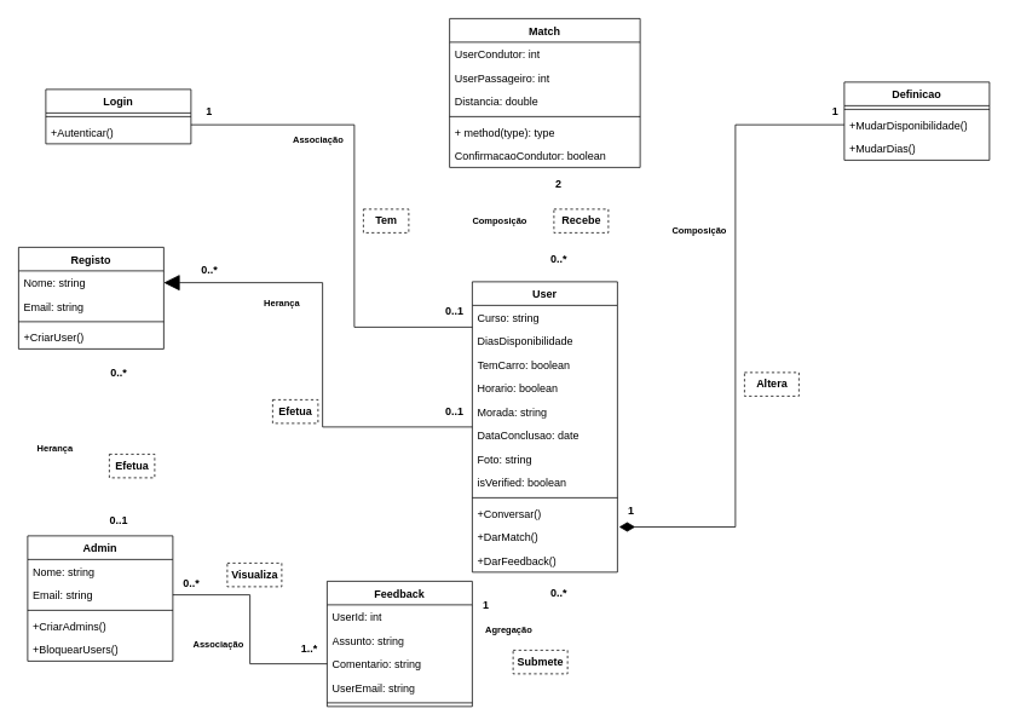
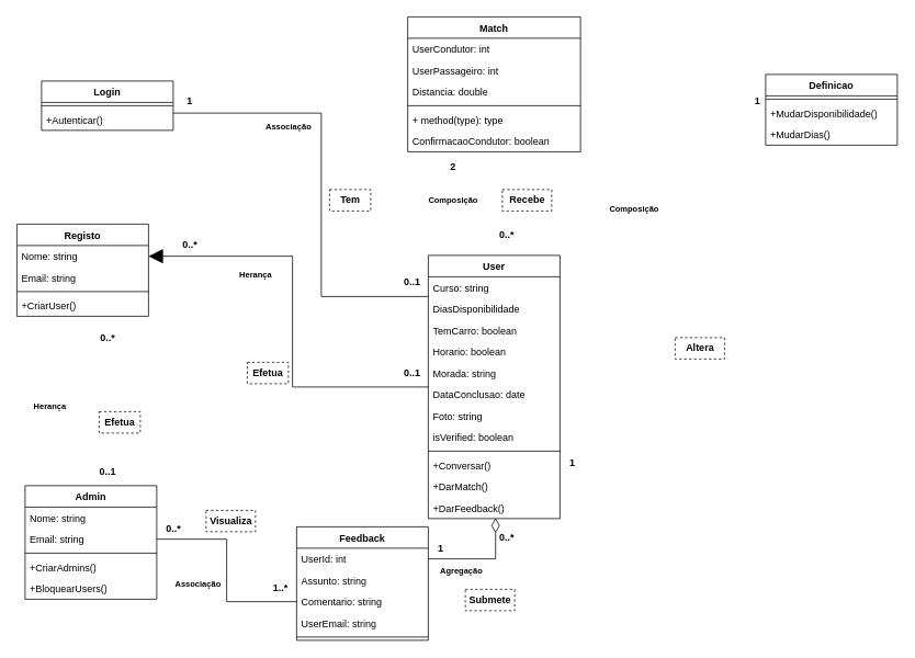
  <mxCell id="0" />
  <mxCell id="1" parent="0" />
  <mxCell id="2" value="Registo" style="swimlane;fontStyle=1;align=center;verticalAlign=top;childLayout=stackLayout;horizontal=1;startSize=26;horizontalStack=0;resizeParent=1;resizeParentMax=0;resizeLast=0;collapsible=1;marginBottom=0;whiteSpace=wrap;html=1;" vertex="1" parent="1"><mxGeometry x="20" y="272" width="160" height="112" as="geometry" /></mxCell>
  <mxCell id="3" value="Nome: string" style="text;strokeColor=none;fillColor=none;align=left;verticalAlign=top;spacingLeft=4;spacingRight=4;overflow=hidden;rotatable=0;points=[[0,0.5],[1,0.5]];portConstraint=eastwest;whiteSpace=wrap;html=1;" vertex="1" parent="2"><mxGeometry y="26" width="160" height="26" as="geometry" /></mxCell>
  <mxCell id="4" value="Email: string" style="text;strokeColor=none;fillColor=none;align=left;verticalAlign=top;spacingLeft=4;spacingRight=4;overflow=hidden;rotatable=0;points=[[0,0.5],[1,0.5]];portConstraint=eastwest;whiteSpace=wrap;html=1;" vertex="1" parent="2"><mxGeometry y="52" width="160" height="26" as="geometry" /></mxCell>
  <mxCell id="5" value="" style="line;strokeWidth=1;fillColor=none;align=left;verticalAlign=middle;spacingTop=-1;spacingLeft=3;spacingRight=3;rotatable=0;labelPosition=right;points=[];portConstraint=eastwest;strokeColor=inherit;" vertex="1" parent="2"><mxGeometry y="78" width="160" height="8" as="geometry" /></mxCell>
  <mxCell id="6" value="+CriarUser()" style="text;strokeColor=none;fillColor=none;align=left;verticalAlign=top;spacingLeft=4;spacingRight=4;overflow=hidden;rotatable=0;points=[[0,0.5],[1,0.5]];portConstraint=eastwest;whiteSpace=wrap;html=1;" vertex="1" parent="2"><mxGeometry y="86" width="160" height="26" as="geometry" /></mxCell>
  <mxCell id="7" value="Login" style="swimlane;fontStyle=1;align=center;verticalAlign=top;childLayout=stackLayout;horizontal=1;startSize=26;horizontalStack=0;resizeParent=1;resizeParentMax=0;resizeLast=0;collapsible=1;marginBottom=0;whiteSpace=wrap;html=1;" vertex="1" parent="1"><mxGeometry x="50" y="98" width="160" height="60" as="geometry" /></mxCell>
  <mxCell id="8" value="" style="line;strokeWidth=1;fillColor=none;align=left;verticalAlign=middle;spacingTop=-1;spacingLeft=3;spacingRight=3;rotatable=0;labelPosition=right;points=[];portConstraint=eastwest;strokeColor=inherit;" vertex="1" parent="7"><mxGeometry y="26" width="160" height="8" as="geometry" /></mxCell>
  <mxCell id="9" value="+Autenticar()" style="text;strokeColor=none;fillColor=none;align=left;verticalAlign=top;spacingLeft=4;spacingRight=4;overflow=hidden;rotatable=0;points=[[0,0.5],[1,0.5]];portConstraint=eastwest;whiteSpace=wrap;html=1;" vertex="1" parent="7"><mxGeometry y="34" width="160" height="26" as="geometry" /></mxCell>
  <mxCell id="10" style="edgeStyle=orthogonalEdgeStyle;rounded=0;orthogonalLoop=1;jettySize=auto;html=1;entryX=1;entryY=0.5;entryDx=0;entryDy=0;endArrow=block;endFill=1;strokeWidth=1;jumpSize=10;endSize=15;" edge="1" parent="1" source="11" target="3"><mxGeometry relative="1" as="geometry"><mxPoint x="180" y="415" as="targetPoint" /></mxGeometry></mxCell>
  <mxCell id="11" value="User" style="swimlane;fontStyle=1;align=center;verticalAlign=top;childLayout=stackLayout;horizontal=1;startSize=26;horizontalStack=0;resizeParent=1;resizeParentMax=0;resizeLast=0;collapsible=1;marginBottom=0;whiteSpace=wrap;html=1;" vertex="1" parent="1"><mxGeometry x="520" y="310" width="160" height="320" as="geometry" /></mxCell>
  <mxCell id="12" value="Curso: string" style="text;strokeColor=none;fillColor=none;align=left;verticalAlign=top;spacingLeft=4;spacingRight=4;overflow=hidden;rotatable=0;points=[[0,0.5],[1,0.5]];portConstraint=eastwest;whiteSpace=wrap;html=1;" vertex="1" parent="11"><mxGeometry y="26" width="160" height="26" as="geometry" /></mxCell>
  <mxCell id="13" value="DiasDisponibilidade" style="text;strokeColor=none;fillColor=none;align=left;verticalAlign=top;spacingLeft=4;spacingRight=4;overflow=hidden;rotatable=0;points=[[0,0.5],[1,0.5]];portConstraint=eastwest;whiteSpace=wrap;html=1;" vertex="1" parent="11"><mxGeometry y="52" width="160" height="26" as="geometry" /></mxCell>
  <mxCell id="14" value="TemCarro: boolean" style="text;strokeColor=none;fillColor=none;align=left;verticalAlign=top;spacingLeft=4;spacingRight=4;overflow=hidden;rotatable=0;points=[[0,0.5],[1,0.5]];portConstraint=eastwest;whiteSpace=wrap;html=1;" vertex="1" parent="11"><mxGeometry y="78" width="160" height="26" as="geometry" /></mxCell>
  <mxCell id="15" value="Horario: boo&lt;span style=&quot;background-color: transparent; color: light-dark(rgb(0, 0, 0), rgb(255, 255, 255));&quot;&gt;lean&lt;/span&gt;" style="text;strokeColor=none;fillColor=none;align=left;verticalAlign=top;spacingLeft=4;spacingRight=4;overflow=hidden;rotatable=0;points=[[0,0.5],[1,0.5]];portConstraint=eastwest;whiteSpace=wrap;html=1;" vertex="1" parent="11"><mxGeometry y="104" width="160" height="26" as="geometry" /></mxCell>
  <mxCell id="16" value="Morada: string" style="text;strokeColor=none;fillColor=none;align=left;verticalAlign=top;spacingLeft=4;spacingRight=4;overflow=hidden;rotatable=0;points=[[0,0.5],[1,0.5]];portConstraint=eastwest;whiteSpace=wrap;html=1;" vertex="1" parent="11"><mxGeometry y="130" width="160" height="26" as="geometry" /></mxCell>
  <mxCell id="17" value="DataConclusao: date" style="text;strokeColor=none;fillColor=none;align=left;verticalAlign=top;spacingLeft=4;spacingRight=4;overflow=hidden;rotatable=0;points=[[0,0.5],[1,0.5]];portConstraint=eastwest;whiteSpace=wrap;html=1;" vertex="1" parent="11"><mxGeometry y="156" width="160" height="26" as="geometry" /></mxCell>
  <mxCell id="18" value="Foto: string" style="text;strokeColor=none;fillColor=none;align=left;verticalAlign=top;spacingLeft=4;spacingRight=4;overflow=hidden;rotatable=0;points=[[0,0.5],[1,0.5]];portConstraint=eastwest;whiteSpace=wrap;html=1;" vertex="1" parent="11"><mxGeometry y="182" width="160" height="26" as="geometry" /></mxCell>
  <mxCell id="19" value="isVerified: boolean" style="text;strokeColor=none;fillColor=none;align=left;verticalAlign=top;spacingLeft=4;spacingRight=4;overflow=hidden;rotatable=0;points=[[0,0.5],[1,0.5]];portConstraint=eastwest;whiteSpace=wrap;html=1;" vertex="1" parent="11"><mxGeometry y="208" width="160" height="26" as="geometry" /></mxCell>
  <mxCell id="20" value="" style="line;strokeWidth=1;fillColor=none;align=left;verticalAlign=middle;spacingTop=-1;spacingLeft=3;spacingRight=3;rotatable=0;labelPosition=right;points=[];portConstraint=eastwest;strokeColor=inherit;" vertex="1" parent="11"><mxGeometry y="234" width="160" height="8" as="geometry" /></mxCell>
  <mxCell id="21" value="+Conversar()" style="text;strokeColor=none;fillColor=none;align=left;verticalAlign=top;spacingLeft=4;spacingRight=4;overflow=hidden;rotatable=0;points=[[0,0.5],[1,0.5]];portConstraint=eastwest;whiteSpace=wrap;html=1;" vertex="1" parent="11"><mxGeometry y="242" width="160" height="26" as="geometry" /></mxCell>
  <mxCell id="22" value="+DarMatch()" style="text;strokeColor=none;fillColor=none;align=left;verticalAlign=top;spacingLeft=4;spacingRight=4;overflow=hidden;rotatable=0;points=[[0,0.5],[1,0.5]];portConstraint=eastwest;whiteSpace=wrap;html=1;" vertex="1" parent="11"><mxGeometry y="268" width="160" height="26" as="geometry" /></mxCell>
  <mxCell id="23" value="+DarFeedback()" style="text;strokeColor=none;fillColor=none;align=left;verticalAlign=top;spacingLeft=4;spacingRight=4;overflow=hidden;rotatable=0;points=[[0,0.5],[1,0.5]];portConstraint=eastwest;whiteSpace=wrap;html=1;" vertex="1" parent="11"><mxGeometry y="294" width="160" height="26" as="geometry" /></mxCell>
  <mxCell id="24" style="rounded=0;orthogonalLoop=1;jettySize=auto;html=1;endArrow=none;startFill=0;exitX=1;exitY=0.5;exitDx=0;exitDy=0;edgeStyle=orthogonalEdgeStyle;" edge="1" parent="1" target="12"><mxGeometry relative="1" as="geometry"><mxPoint x="210" y="137" as="sourcePoint" /><Array as="points"><mxPoint x="390" y="137" /><mxPoint x="390" y="360" /></Array></mxGeometry></mxCell>
  <mxCell id="25" value="Admin" style="swimlane;fontStyle=1;align=center;verticalAlign=top;childLayout=stackLayout;horizontal=1;startSize=26;horizontalStack=0;resizeParent=1;resizeParentMax=0;resizeLast=0;collapsible=1;marginBottom=0;whiteSpace=wrap;html=1;" vertex="1" parent="1"><mxGeometry x="30" y="590" width="160" height="138" as="geometry" /></mxCell>
  <mxCell id="26" value="Nome: string" style="text;strokeColor=none;fillColor=none;align=left;verticalAlign=top;spacingLeft=4;spacingRight=4;overflow=hidden;rotatable=0;points=[[0,0.5],[1,0.5]];portConstraint=eastwest;whiteSpace=wrap;html=1;" vertex="1" parent="25"><mxGeometry y="26" width="160" height="26" as="geometry" /></mxCell>
  <mxCell id="27" value="Email: string" style="text;strokeColor=none;fillColor=none;align=left;verticalAlign=top;spacingLeft=4;spacingRight=4;overflow=hidden;rotatable=0;points=[[0,0.5],[1,0.5]];portConstraint=eastwest;whiteSpace=wrap;html=1;" vertex="1" parent="25"><mxGeometry y="52" width="160" height="26" as="geometry" /></mxCell>
  <mxCell id="28" value="" style="line;strokeWidth=1;fillColor=none;align=left;verticalAlign=middle;spacingTop=-1;spacingLeft=3;spacingRight=3;rotatable=0;labelPosition=right;points=[];portConstraint=eastwest;strokeColor=inherit;" vertex="1" parent="25"><mxGeometry y="78" width="160" height="8" as="geometry" /></mxCell>
  <mxCell id="29" value="+CriarAdmins()" style="text;strokeColor=none;fillColor=none;align=left;verticalAlign=top;spacingLeft=4;spacingRight=4;overflow=hidden;rotatable=0;points=[[0,0.5],[1,0.5]];portConstraint=eastwest;whiteSpace=wrap;html=1;" vertex="1" parent="25"><mxGeometry y="86" width="160" height="26" as="geometry" /></mxCell>
  <mxCell id="30" value="+BloquearUsers()" style="text;strokeColor=none;fillColor=none;align=left;verticalAlign=top;spacingLeft=4;spacingRight=4;overflow=hidden;rotatable=0;points=[[0,0.5],[1,0.5]];portConstraint=eastwest;whiteSpace=wrap;html=1;" vertex="1" parent="25"><mxGeometry y="112" width="160" height="26" as="geometry" /></mxCell>
  <mxCell id="31" value="Feedback" style="swimlane;fontStyle=1;align=center;verticalAlign=top;childLayout=stackLayout;horizontal=1;startSize=26;horizontalStack=0;resizeParent=1;resizeParentMax=0;resizeLast=0;collapsible=1;marginBottom=0;whiteSpace=wrap;html=1;" vertex="1" parent="1"><mxGeometry x="360" y="640" width="160" height="138" as="geometry" /></mxCell>
  <mxCell id="32" value="UserId: int" style="text;strokeColor=none;fillColor=none;align=left;verticalAlign=top;spacingLeft=4;spacingRight=4;overflow=hidden;rotatable=0;points=[[0,0.5],[1,0.5]];portConstraint=eastwest;whiteSpace=wrap;html=1;" vertex="1" parent="31"><mxGeometry y="26" width="160" height="26" as="geometry" /></mxCell>
  <mxCell id="33" value="Assunto: string" style="text;strokeColor=none;fillColor=none;align=left;verticalAlign=top;spacingLeft=4;spacingRight=4;overflow=hidden;rotatable=0;points=[[0,0.5],[1,0.5]];portConstraint=eastwest;whiteSpace=wrap;html=1;" vertex="1" parent="31"><mxGeometry y="52" width="160" height="26" as="geometry" /></mxCell>
  <mxCell id="34" value="Comentario: string" style="text;strokeColor=none;fillColor=none;align=left;verticalAlign=top;spacingLeft=4;spacingRight=4;overflow=hidden;rotatable=0;points=[[0,0.5],[1,0.5]];portConstraint=eastwest;whiteSpace=wrap;html=1;" vertex="1" parent="31"><mxGeometry y="78" width="160" height="26" as="geometry" /></mxCell>
  <mxCell id="35" value="UserEmail: string" style="text;strokeColor=none;fillColor=none;align=left;verticalAlign=top;spacingLeft=4;spacingRight=4;overflow=hidden;rotatable=0;points=[[0,0.5],[1,0.5]];portConstraint=eastwest;whiteSpace=wrap;html=1;" vertex="1" parent="31"><mxGeometry y="104" width="160" height="26" as="geometry" /></mxCell>
  <mxCell id="36" value="" style="line;strokeWidth=1;fillColor=none;align=left;verticalAlign=middle;spacingTop=-1;spacingLeft=3;spacingRight=3;rotatable=0;labelPosition=right;points=[];portConstraint=eastwest;strokeColor=inherit;" vertex="1" parent="31"><mxGeometry y="130" width="160" height="8" as="geometry" /></mxCell>
+ <mxCell id="37" style="rounded=0;orthogonalLoop=1;jettySize=auto;html=1;exitX=1;exitY=0.5;exitDx=0;exitDy=0;endArrow=diamondThin;endFill=0;strokeWidth=1;jumpSize=10;endSize=15;edgeStyle=orthogonalEdgeStyle;entryX=0.511;entryY=0.98;entryDx=0;entryDy=0;entryPerimeter=0;" edge="1" parent="1" source="32" target="23"><mxGeometry relative="1" as="geometry" /></mxCell>
  <mxCell id="38" style="rounded=0;orthogonalLoop=1;jettySize=auto;html=1;exitX=0;exitY=0.5;exitDx=0;exitDy=0;endArrow=none;startFill=0;entryX=1;entryY=0.5;entryDx=0;entryDy=0;edgeStyle=orthogonalEdgeStyle;" edge="1" parent="1" source="34" target="27"><mxGeometry relative="1" as="geometry" /></mxCell>
  <mxCell id="39" value="Match" style="swimlane;fontStyle=1;align=center;verticalAlign=top;childLayout=stackLayout;horizontal=1;startSize=26;horizontalStack=0;resizeParent=1;resizeParentMax=0;resizeLast=0;collapsible=1;marginBottom=0;whiteSpace=wrap;html=1;" vertex="1" parent="1"><mxGeometry x="495" y="20" width="210" height="164" as="geometry" /></mxCell>
  <mxCell id="40" value="UserCondutor: int" style="text;strokeColor=none;fillColor=none;align=left;verticalAlign=top;spacingLeft=4;spacingRight=4;overflow=hidden;rotatable=0;points=[[0,0.5],[1,0.5]];portConstraint=eastwest;whiteSpace=wrap;html=1;" vertex="1" parent="39"><mxGeometry y="26" width="210" height="26" as="geometry" /></mxCell>
  <mxCell id="41" value="UserPassageiro: int" style="text;strokeColor=none;fillColor=none;align=left;verticalAlign=top;spacingLeft=4;spacingRight=4;overflow=hidden;rotatable=0;points=[[0,0.5],[1,0.5]];portConstraint=eastwest;whiteSpace=wrap;html=1;" vertex="1" parent="39"><mxGeometry y="52" width="210" height="26" as="geometry" /></mxCell>
  <mxCell id="42" value="Distancia: double" style="text;strokeColor=none;fillColor=none;align=left;verticalAlign=top;spacingLeft=4;spacingRight=4;overflow=hidden;rotatable=0;points=[[0,0.5],[1,0.5]];portConstraint=eastwest;whiteSpace=wrap;html=1;" vertex="1" parent="39"><mxGeometry y="78" width="210" height="26" as="geometry" /></mxCell>
  <mxCell id="43" value="" style="line;strokeWidth=1;fillColor=none;align=left;verticalAlign=middle;spacingTop=-1;spacingLeft=3;spacingRight=3;rotatable=0;labelPosition=right;points=[];portConstraint=eastwest;strokeColor=inherit;" vertex="1" parent="39"><mxGeometry y="104" width="210" height="8" as="geometry" /></mxCell>
  <mxCell id="44" value="+ method(type): type" style="text;strokeColor=none;fillColor=none;align=left;verticalAlign=top;spacingLeft=4;spacingRight=4;overflow=hidden;rotatable=0;points=[[0,0.5],[1,0.5]];portConstraint=eastwest;whiteSpace=wrap;html=1;" vertex="1" parent="39"><mxGeometry y="112" width="210" height="26" as="geometry" /></mxCell>
  <mxCell id="45" value="ConfirmacaoCondutor: boolean" style="text;strokeColor=none;fillColor=none;align=left;verticalAlign=top;spacingLeft=4;spacingRight=4;overflow=hidden;rotatable=0;points=[[0,0.5],[1,0.5]];portConstraint=eastwest;whiteSpace=wrap;html=1;" vertex="1" parent="39"><mxGeometry y="138" width="210" height="26" as="geometry" /></mxCell>
  <mxCell id="46" value="Definicao" style="swimlane;fontStyle=1;align=center;verticalAlign=top;childLayout=stackLayout;horizontal=1;startSize=26;horizontalStack=0;resizeParent=1;resizeParentMax=0;resizeLast=0;collapsible=1;marginBottom=0;whiteSpace=wrap;html=1;" vertex="1" parent="1"><mxGeometry x="930" y="90" width="160" height="86" as="geometry" /></mxCell>
  <mxCell id="47" value="" style="line;strokeWidth=1;fillColor=none;align=left;verticalAlign=middle;spacingTop=-1;spacingLeft=3;spacingRight=3;rotatable=0;labelPosition=right;points=[];portConstraint=eastwest;strokeColor=inherit;" vertex="1" parent="46"><mxGeometry y="26" width="160" height="8" as="geometry" /></mxCell>
  <mxCell id="48" value="+MudarDisponibilidade()" style="text;strokeColor=none;fillColor=none;align=left;verticalAlign=top;spacingLeft=4;spacingRight=4;overflow=hidden;rotatable=0;points=[[0,0.5],[1,0.5]];portConstraint=eastwest;whiteSpace=wrap;html=1;" vertex="1" parent="46"><mxGeometry y="34" width="160" height="26" as="geometry" /></mxCell>
  <mxCell id="49" value="+MudarDias()" style="text;strokeColor=none;fillColor=none;align=left;verticalAlign=top;spacingLeft=4;spacingRight=4;overflow=hidden;rotatable=0;points=[[0,0.5],[1,0.5]];portConstraint=eastwest;whiteSpace=wrap;html=1;" vertex="1" parent="46"><mxGeometry y="60" width="160" height="26" as="geometry" /></mxCell>
- <mxCell id="50" style="edgeStyle=orthogonalEdgeStyle;rounded=0;orthogonalLoop=1;jettySize=auto;html=1;exitX=0;exitY=0.5;exitDx=0;exitDy=0;entryX=1.011;entryY=0.084;entryDx=0;entryDy=0;entryPerimeter=0;endArrow=diamondThin;endFill=1;endSize=15;" edge="1" parent="1" source="48" target="22"><mxGeometry relative="1" as="geometry" /></mxCell>
  <mxCell id="51" value="Herança" style="text;align=center;fontStyle=1;verticalAlign=middle;spacingLeft=3;spacingRight=3;strokeColor=none;rotatable=0;points=[[0,0.5],[1,0.5]];portConstraint=eastwest;html=1;fontSize=10;" vertex="1" parent="1"><mxGeometry x="270" y="320" width="80" height="26" as="geometry" /></mxCell>
  <mxCell id="52" value="Associação" style="text;align=center;fontStyle=1;verticalAlign=middle;spacingLeft=3;spacingRight=3;strokeColor=none;rotatable=0;points=[[0,0.5],[1,0.5]];portConstraint=eastwest;html=1;dashed=1;dashPattern=1 2;fontSize=10;" vertex="1" parent="1"><mxGeometry x="310" y="140" width="80" height="26" as="geometry" /></mxCell>
  <mxCell id="53" value="Associação" style="text;align=center;fontStyle=1;verticalAlign=middle;spacingLeft=3;spacingRight=3;strokeColor=none;rotatable=0;points=[[0,0.5],[1,0.5]];portConstraint=eastwest;html=1;fontSize=10;" vertex="1" parent="1"><mxGeometry x="200" y="696" width="80" height="26" as="geometry" /></mxCell>
  <mxCell id="54" value="Agregação" style="text;align=center;fontStyle=1;verticalAlign=middle;spacingLeft=3;spacingRight=3;strokeColor=none;rotatable=0;points=[[0,0.5],[1,0.5]];portConstraint=eastwest;html=1;fontSize=10;" vertex="1" parent="1"><mxGeometry x="520" y="680" width="80" height="26" as="geometry" /></mxCell>
  <mxCell id="55" value="Composição" style="text;align=center;fontStyle=1;verticalAlign=middle;spacingLeft=3;spacingRight=3;strokeColor=none;rotatable=0;points=[[0,0.5],[1,0.5]];portConstraint=eastwest;html=1;fontSize=10;" vertex="1" parent="1"><mxGeometry x="730" y="240" width="80" height="26" as="geometry" /></mxCell>
  <mxCell id="56" value="Composição" style="text;align=center;fontStyle=1;verticalAlign=middle;spacingLeft=3;spacingRight=3;strokeColor=none;rotatable=0;points=[[0,0.5],[1,0.5]];portConstraint=eastwest;html=1;fontSize=10;" vertex="1" parent="1"><mxGeometry x="510" y="230" width="80" height="26" as="geometry" /></mxCell>
  <mxCell id="57" value="Herança" style="text;align=center;fontStyle=1;verticalAlign=middle;spacingLeft=3;spacingRight=3;strokeColor=none;rotatable=0;points=[[0,0.5],[1,0.5]];portConstraint=eastwest;html=1;fontSize=10;" vertex="1" parent="1"><mxGeometry x="20" y="480" width="80" height="26" as="geometry" /></mxCell>
  <mxCell id="58" value="0..1" style="text;align=center;fontStyle=1;verticalAlign=middle;spacingLeft=3;spacingRight=3;strokeColor=none;rotatable=0;points=[[0,0.5],[1,0.5]];portConstraint=eastwest;html=1;" vertex="1" parent="1"><mxGeometry x="460" y="440" width="80" height="26" as="geometry" /></mxCell>
  <mxCell id="59" value="0..*" style="text;align=center;fontStyle=1;verticalAlign=middle;spacingLeft=3;spacingRight=3;strokeColor=none;rotatable=0;points=[[0,0.5],[1,0.5]];portConstraint=eastwest;html=1;" vertex="1" parent="1"><mxGeometry x="190" y="284" width="80" height="26" as="geometry" /></mxCell>
  <mxCell id="60" value="0..*" style="text;align=center;fontStyle=1;verticalAlign=middle;spacingLeft=3;spacingRight=3;strokeColor=none;rotatable=0;points=[[0,0.5],[1,0.5]];portConstraint=eastwest;html=1;" vertex="1" parent="1"><mxGeometry x="90" y="398" width="80" height="26" as="geometry" /></mxCell>
  <mxCell id="61" value="0..1" style="text;align=center;fontStyle=1;verticalAlign=middle;spacingLeft=3;spacingRight=3;strokeColor=none;rotatable=0;points=[[0,0.5],[1,0.5]];portConstraint=eastwest;html=1;" vertex="1" parent="1"><mxGeometry x="90" y="560" width="80" height="26" as="geometry" /></mxCell>
  <mxCell id="62" value="0..*" style="text;align=center;fontStyle=1;verticalAlign=middle;spacingLeft=3;spacingRight=3;strokeColor=none;rotatable=0;points=[[0,0.5],[1,0.5]];portConstraint=eastwest;html=1;" vertex="1" parent="1"><mxGeometry x="170" y="630" width="80" height="26" as="geometry" /></mxCell>
  <mxCell id="63" value="1..*" style="text;align=center;fontStyle=1;verticalAlign=middle;spacingLeft=3;spacingRight=3;strokeColor=none;rotatable=0;points=[[0,0.5],[1,0.5]];portConstraint=eastwest;html=1;" vertex="1" parent="1"><mxGeometry x="300" y="702" width="80" height="26" as="geometry" /></mxCell>
  <mxCell id="64" value="0..*" style="text;align=center;fontStyle=1;verticalAlign=middle;spacingLeft=3;spacingRight=3;strokeColor=none;rotatable=0;points=[[0,0.5],[1,0.5]];portConstraint=eastwest;html=1;" vertex="1" parent="1"><mxGeometry x="575" y="640" width="80" height="26" as="geometry" /></mxCell>
  <mxCell id="65" value="1" style="text;align=center;fontStyle=1;verticalAlign=middle;spacingLeft=3;spacingRight=3;strokeColor=none;rotatable=0;points=[[0,0.5],[1,0.5]];portConstraint=eastwest;html=1;" vertex="1" parent="1"><mxGeometry x="495" y="654" width="80" height="26" as="geometry" /></mxCell>
  <mxCell id="66" value="1" style="text;align=center;fontStyle=1;verticalAlign=middle;spacingLeft=3;spacingRight=3;strokeColor=none;rotatable=0;points=[[0,0.5],[1,0.5]];portConstraint=eastwest;html=1;" vertex="1" parent="1"><mxGeometry x="655" y="550" width="80" height="26" as="geometry" /></mxCell>
  <mxCell id="67" value="1" style="text;align=center;fontStyle=1;verticalAlign=middle;spacingLeft=3;spacingRight=3;strokeColor=none;rotatable=0;points=[[0,0.5],[1,0.5]];portConstraint=eastwest;html=1;" vertex="1" parent="1"><mxGeometry x="880" y="110" width="80" height="26" as="geometry" /></mxCell>
- <mxCell id="68" value="2" style="text;align=center;fontStyle=1;verticalAlign=middle;spacingLeft=3;spacingRight=3;strokeColor=none;rotatable=0;points=[[0,0.5],[1,0.5]];portConstraint=eastwest;html=1;" vertex="1" parent="1"><mxGeometry x="575" y="190" width="80" height="26" as="geometry" /></mxCell>
+ <mxCell id="68" value="2" style="text;align=center;fontStyle=1;verticalAlign=middle;spacingLeft=3;spacingRight=3;strokeColor=none;rotatable=0;points=[[0,0.5],[1,0.5]];portConstraint=eastwest;html=1;" vertex="1" parent="1"><mxGeometry x="510" y="190" width="80" height="26" as="geometry" /></mxCell>
  <mxCell id="69" value="0..*" style="text;align=center;fontStyle=1;verticalAlign=middle;spacingLeft=3;spacingRight=3;strokeColor=none;rotatable=0;points=[[0,0.5],[1,0.5]];portConstraint=eastwest;html=1;" vertex="1" parent="1"><mxGeometry x="575" y="272" width="80" height="26" as="geometry" /></mxCell>
  <mxCell id="70" value="0..1" style="text;align=center;fontStyle=1;verticalAlign=middle;spacingLeft=3;spacingRight=3;strokeColor=none;rotatable=0;points=[[0,0.5],[1,0.5]];portConstraint=eastwest;html=1;" vertex="1" parent="1"><mxGeometry x="460" y="330" width="80" height="26" as="geometry" /></mxCell>
  <mxCell id="71" value="1" style="text;align=center;fontStyle=1;verticalAlign=middle;spacingLeft=3;spacingRight=3;strokeColor=none;rotatable=0;points=[[0,0.5],[1,0.5]];portConstraint=eastwest;html=1;" vertex="1" parent="1"><mxGeometry x="190" y="110" width="80" height="26" as="geometry" /></mxCell>
  <mxCell id="72" value="Tem" style="text;align=center;fontStyle=1;verticalAlign=middle;spacingLeft=3;spacingRight=3;strokeColor=default;rotatable=0;points=[[0,0.5],[1,0.5]];portConstraint=eastwest;html=1;dashed=1;" vertex="1" parent="1"><mxGeometry x="400" y="230" width="50" height="26" as="geometry" /></mxCell>
  <mxCell id="73" style="edgeStyle=orthogonalEdgeStyle;rounded=0;orthogonalLoop=1;jettySize=auto;html=1;exitX=1;exitY=0.5;exitDx=0;exitDy=0;" edge="1" parent="1" source="72" target="72"><mxGeometry relative="1" as="geometry" /></mxCell>
  <mxCell id="74" value="Efetua" style="text;align=center;fontStyle=1;verticalAlign=middle;spacingLeft=3;spacingRight=3;strokeColor=default;rotatable=0;points=[[0,0.5],[1,0.5]];portConstraint=eastwest;html=1;dashed=1;" vertex="1" parent="1"><mxGeometry x="300" y="440" width="50" height="26" as="geometry" /></mxCell>
  <mxCell id="75" value="Efetua" style="text;align=center;fontStyle=1;verticalAlign=middle;spacingLeft=3;spacingRight=3;strokeColor=default;rotatable=0;points=[[0,0.5],[1,0.5]];portConstraint=eastwest;html=1;dashed=1;" vertex="1" parent="1"><mxGeometry x="120" y="500" width="50" height="26" as="geometry" /></mxCell>
  <mxCell id="76" value="Visualiza" style="text;align=center;fontStyle=1;verticalAlign=middle;spacingLeft=3;spacingRight=3;strokeColor=default;rotatable=0;points=[[0,0.5],[1,0.5]];portConstraint=eastwest;html=1;dashed=1;" vertex="1" parent="1"><mxGeometry x="250" y="620" width="60" height="26" as="geometry" /></mxCell>
  <mxCell id="77" value="Submete" style="text;align=center;fontStyle=1;verticalAlign=middle;spacingLeft=3;spacingRight=3;strokeColor=default;rotatable=0;points=[[0,0.5],[1,0.5]];portConstraint=eastwest;html=1;dashed=1;" vertex="1" parent="1"><mxGeometry x="565" y="716" width="60" height="26" as="geometry" /></mxCell>
  <mxCell id="78" value="Altera" style="text;align=center;fontStyle=1;verticalAlign=middle;spacingLeft=3;spacingRight=3;strokeColor=default;rotatable=0;points=[[0,0.5],[1,0.5]];portConstraint=eastwest;html=1;dashed=1;" vertex="1" parent="1"><mxGeometry x="820" y="410" width="60" height="26" as="geometry" /></mxCell>
  <mxCell id="79" value="Recebe" style="text;align=center;fontStyle=1;verticalAlign=middle;spacingLeft=3;spacingRight=3;strokeColor=default;rotatable=0;points=[[0,0.5],[1,0.5]];portConstraint=eastwest;html=1;dashed=1;" vertex="1" parent="1"><mxGeometry x="610" y="230" width="60" height="26" as="geometry" /></mxCell>
